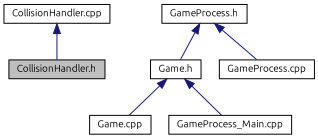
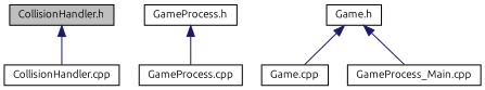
  digraph {
    fontname=Ubuntu
    node [color=black fillcolor=white fontname=Ubuntu fontsize=10 shape=record style=filled]
    edge [color=midnightblue dir=back fontname=Ubuntu fontsize=10 labelfontname=Helvetica labelfontsize=10 style=solid]
    n1 [fillcolor=grey75 fontcolor=black height=0.2 label="CollisionHandler.h" width=0.4]
    n2 [height=0.2 label="CollisionHandler.cpp" width=0.4]
    n3 [height=0.2 label="GameProcess.h" width=0.4]
    n4 [height=0.2 label="Game.h" width=0.4]
    n5 [height=0.2 label="GameProcess.cpp" width=0.4]
    n6 [height=0.2 label="Game.cpp" width=0.4]
    n7 [height=0.2 label="GameProcess_Main.cpp" width=0.4]
-   n2 -> n1
-   n3 -> n4
+   n1 -> n2
    n3 -> n5
    n4 -> n6
    n4 -> n7
  }
